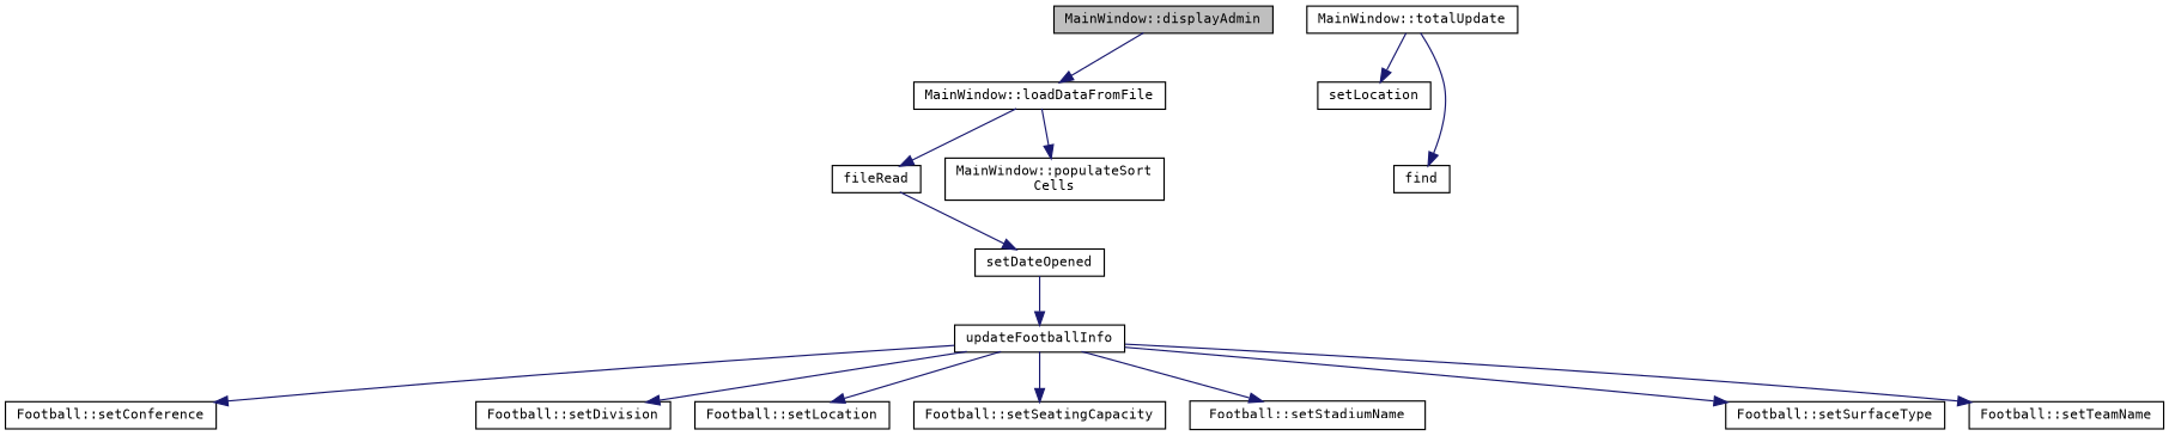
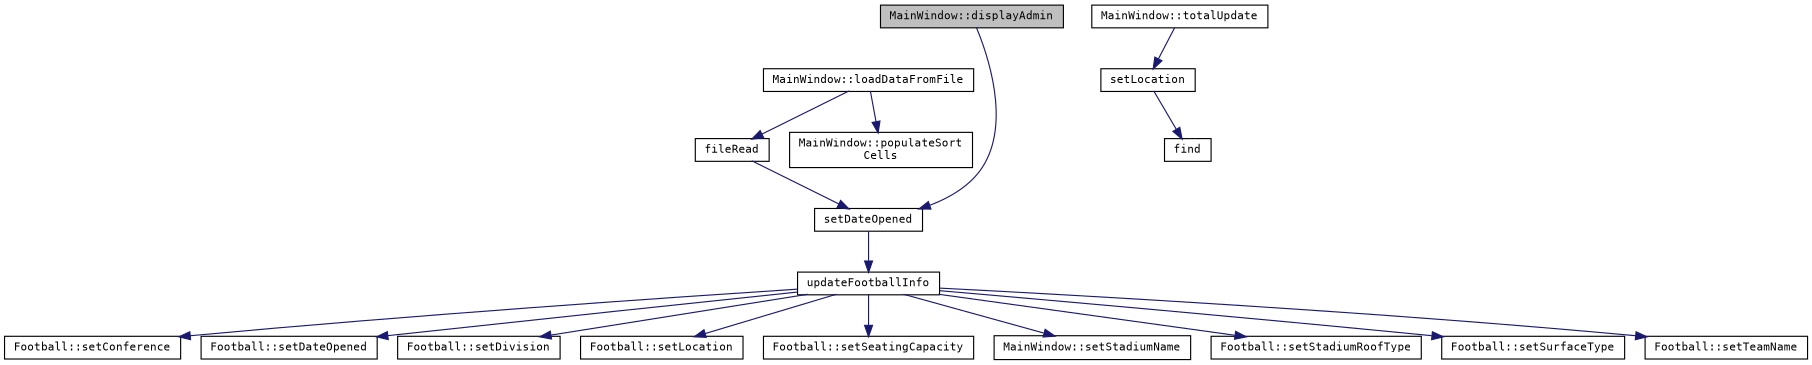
  digraph {
    fontname="DejaVu Sans Mono"
    rankdir=TB
    node [color=black fillcolor=white fontname="DejaVu Sans Mono" fontsize=10 shape=record style=filled]
    edge [color=midnightblue fontname="DejaVu Sans Mono" fontsize=10 labelfontname=Helvetica labelfontsize=10 style=solid]
    n1 [fillcolor=grey75 fontcolor=black height=0.2 label="MainWindow::displayAdmin" width=0.4]
    n2 [height=0.2 label="MainWindow::loadDataFromFile" width=0.4]
    n3 [height=0.2 label=fileRead width=0.4]
    n4 [height=0.2 label="MainWindow::populateSort\lCells" width=0.4]
    n5 [height=0.2 label=setDateOpened width=0.4]
    n6 [height=0.2 label="MainWindow::totalUpdate" width=0.4]
    n7 [height=0.2 label=setLocation width=0.4]
    n8 [height=0.2 label=updateFootballInfo width=0.4]
    n9 [height=0.2 label="Football::setConference" width=0.4]
+   n10 [height=0.2 label="Football::setDateOpened" width=0.4]
    n11 [height=0.2 label="Football::setDivision" width=0.4]
    n12 [height=0.2 label="Football::setLocation" width=0.4]
    n13 [height=0.2 label="Football::setSeatingCapacity" width=0.4]
-   n14 [height=0.2 label="Football::setStadiumName" width=0.4]
+   n14 [height=0.2 label="MainWindow::setStadiumName" width=0.4]
+   n15 [height=0.2 label="Football::setStadiumRoofType" width=0.4]
    n16 [height=0.2 label="Football::setSurfaceType" width=0.4]
    n17 [height=0.2 label="Football::setTeamName" width=0.4]
    n18 [height=0.2 label=find width=0.4]
-   n1 -> n2
+   n1 -> n5
    n2 -> n3
    n2 -> n4
    n3 -> n5
    n5 -> n8
    n6 -> n7
-   n6 -> n18
+   n7 -> n18
    n8 -> n9
+   n8 -> n10
    n8 -> n11
    n8 -> n12
    n8 -> n13
    n8 -> n14
+   n8 -> n15
    n8 -> n16
    n8 -> n17
  }
